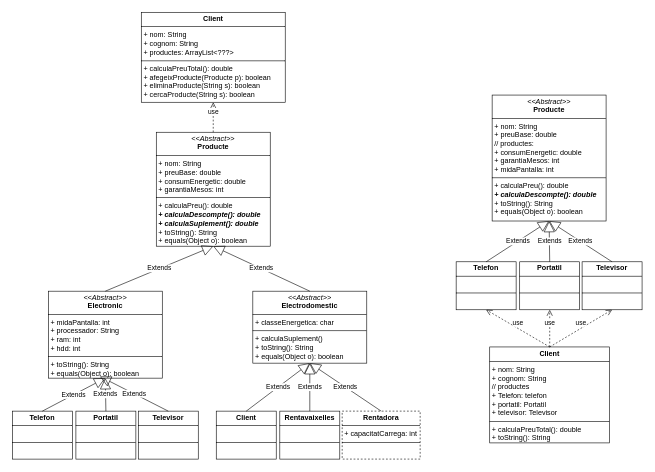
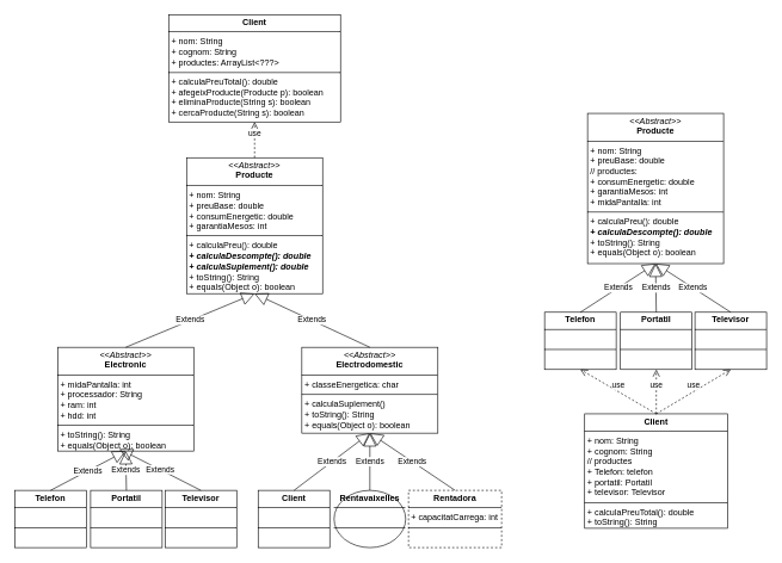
  <mxCell id="0" />
  <mxCell id="1" parent="0" />
  <mxCell id="2" value="&lt;p style=&quot;margin:0px;margin-top:4px;text-align:center;&quot;&gt;&lt;b&gt;Client&lt;/b&gt;&lt;/p&gt;&lt;hr size=&quot;1&quot; style=&quot;border-style:solid;&quot;&gt;&lt;p style=&quot;margin:0px;margin-left:4px;&quot;&gt;+ nom: String&lt;/p&gt;&lt;p style=&quot;margin:0px;margin-left:4px;&quot;&gt;+ cognom: String&lt;/p&gt;&lt;p style=&quot;margin:0px;margin-left:4px;&quot;&gt;+ productes: ArrayList&amp;lt;???&amp;gt;&lt;br&gt;&lt;/p&gt;&lt;hr size=&quot;1&quot; style=&quot;border-style:solid;&quot;&gt;&lt;p style=&quot;margin:0px;margin-left:4px;&quot;&gt;&lt;span style=&quot;background-color: transparent; color: light-dark(rgb(0, 0, 0), rgb(255, 255, 255));&quot;&gt;+ calculaPreuTotal(): double&lt;/span&gt;&lt;br&gt;&lt;/p&gt;&lt;p style=&quot;margin:0px;margin-left:4px;&quot;&gt;&lt;span style=&quot;background-color: transparent; color: light-dark(rgb(0, 0, 0), rgb(255, 255, 255));&quot;&gt;+ afegeixProducte(Producte p): boolean&lt;/span&gt;&lt;/p&gt;&lt;p style=&quot;margin:0px;margin-left:4px;&quot;&gt;+ eliminaProducte(String s): boolean&lt;/p&gt;&lt;p style=&quot;margin:0px;margin-left:4px;&quot;&gt;+ cercaProducte(String s): boolean&lt;/p&gt;" style="verticalAlign=top;align=left;overflow=fill;html=1;whiteSpace=wrap;" parent="1" vertex="1"><mxGeometry x="235" y="20" width="240" height="150" as="geometry" /></mxCell>
  <mxCell id="3" value="&lt;p style=&quot;margin:0px;margin-top:4px;text-align:center;&quot;&gt;&lt;b&gt;Telefon&lt;/b&gt;&lt;/p&gt;&lt;hr size=&quot;1&quot; style=&quot;border-style:solid;&quot;&gt;&lt;p style=&quot;margin:0px;margin-left:4px;&quot;&gt;&lt;br&gt;&lt;/p&gt;&lt;hr size=&quot;1&quot; style=&quot;border-style:solid;&quot;&gt;&lt;p style=&quot;margin:0px;margin-left:4px;&quot;&gt;&lt;br&gt;&lt;/p&gt;" style="verticalAlign=top;align=left;overflow=fill;html=1;whiteSpace=wrap;" parent="1" vertex="1"><mxGeometry x="20" y="685" width="100" height="80" as="geometry" /></mxCell>
  <mxCell id="4" value="&lt;p style=&quot;margin:0px;margin-top:4px;text-align:center;&quot;&gt;&lt;i&gt;&amp;lt;&amp;lt;Abstract&amp;gt;&amp;gt;&lt;/i&gt;&lt;br&gt;&lt;b&gt;Producte&lt;/b&gt;&lt;/p&gt;&lt;hr size=&quot;1&quot; style=&quot;border-style:solid;&quot;&gt;&lt;p style=&quot;margin:0px;margin-left:4px;&quot;&gt;+ nom: String&lt;br&gt;+ preuBase: double&lt;/p&gt;&lt;p style=&quot;margin:0px;margin-left:4px;&quot;&gt;+ consumEnergetic: double&lt;/p&gt;&lt;p style=&quot;margin:0px;margin-left:4px;&quot;&gt;+ garantiaMesos: int&lt;/p&gt;&lt;hr size=&quot;1&quot; style=&quot;border-style:solid;&quot;&gt;&lt;p style=&quot;margin:0px;margin-left:4px;&quot;&gt;+ calculaPreu(): double&lt;br&gt;&lt;/p&gt;&lt;p style=&quot;margin: 0px 0px 0px 4px;&quot;&gt;&lt;b&gt;&lt;i&gt;+ calculaDescompte(): double&lt;/i&gt;&lt;/b&gt;&lt;br&gt;&lt;/p&gt;&lt;div&gt;&lt;p style=&quot;margin: 0px 0px 0px 4px;&quot;&gt;&lt;b&gt;&lt;i&gt;+ calculaSuplement(): double&lt;/i&gt;&lt;/b&gt;&lt;br&gt;&lt;/p&gt;&lt;/div&gt;&lt;p style=&quot;margin:0px;margin-left:4px;&quot;&gt;+ toString(): String&lt;br&gt;+ equals(Object o): boolean&lt;/p&gt;" style="verticalAlign=top;align=left;overflow=fill;html=1;whiteSpace=wrap;" parent="1" vertex="1"><mxGeometry x="260" y="220" width="190" height="190" as="geometry" /></mxCell>
  <mxCell id="5" value="&lt;p style=&quot;margin:0px;margin-top:4px;text-align:center;&quot;&gt;&lt;i&gt;&amp;lt;&amp;lt;Abstract&amp;gt;&amp;gt;&lt;/i&gt;&lt;br&gt;&lt;b&gt;Electronic&lt;/b&gt;&lt;/p&gt;&lt;hr size=&quot;1&quot; style=&quot;border-style:solid;&quot;&gt;&lt;p style=&quot;margin:0px;margin-left:4px;&quot;&gt;+ midaPantalla: int&lt;br&gt;+ processador: String&lt;/p&gt;&lt;p style=&quot;margin:0px;margin-left:4px;&quot;&gt;+ ram: int&lt;/p&gt;&lt;p style=&quot;margin:0px;margin-left:4px;&quot;&gt;+ hdd: int&lt;/p&gt;&lt;hr size=&quot;1&quot; style=&quot;border-style:solid;&quot;&gt;&lt;p style=&quot;margin:0px;margin-left:4px;&quot;&gt;+ toString(): String&lt;br&gt;&lt;/p&gt;&lt;p style=&quot;margin:0px;margin-left:4px;&quot;&gt;+ equals(Object o): boolean&lt;/p&gt;" style="verticalAlign=top;align=left;overflow=fill;html=1;whiteSpace=wrap;" parent="1" vertex="1"><mxGeometry x="80" y="485" width="190" height="145" as="geometry" /></mxCell>
  <mxCell id="6" value="Extends" style="endArrow=block;endSize=16;endFill=0;html=1;rounded=0;exitX=0.5;exitY=0;exitDx=0;exitDy=0;entryX=0.5;entryY=1;entryDx=0;entryDy=0;" parent="1" source="5" target="4" edge="1"><mxGeometry width="160" relative="1" as="geometry"><mxPoint x="400" y="350" as="sourcePoint" /><mxPoint x="560" y="350" as="targetPoint" /></mxGeometry></mxCell>
  <mxCell id="7" value="&lt;p style=&quot;margin:0px;margin-top:4px;text-align:center;&quot;&gt;&lt;i&gt;&amp;lt;&amp;lt;Abstract&amp;gt;&amp;gt;&lt;/i&gt;&lt;br&gt;&lt;b&gt;Electrodomestic&lt;/b&gt;&lt;/p&gt;&lt;hr size=&quot;1&quot; style=&quot;border-style:solid;&quot;&gt;&lt;p style=&quot;margin:0px;margin-left:4px;&quot;&gt;+ classeEnergetica: char&lt;br&gt;&lt;/p&gt;&lt;hr size=&quot;1&quot; style=&quot;border-style:solid;&quot;&gt;&lt;p style=&quot;margin:0px;margin-left:4px;&quot;&gt;+ calculaSuplement()&lt;/p&gt;&lt;p style=&quot;margin:0px;margin-left:4px;&quot;&gt;+ toString(): String&lt;br&gt;+ equals(Object o): boolean&lt;/p&gt;" style="verticalAlign=top;align=left;overflow=fill;html=1;whiteSpace=wrap;" parent="1" vertex="1"><mxGeometry x="421" y="485" width="190" height="120" as="geometry" /></mxCell>
  <mxCell id="8" value="Extends" style="endArrow=block;endSize=16;endFill=0;html=1;rounded=0;exitX=0.5;exitY=0;exitDx=0;exitDy=0;entryX=0.5;entryY=1;entryDx=0;entryDy=0;" parent="1" source="7" target="4" edge="1"><mxGeometry width="160" relative="1" as="geometry"><mxPoint x="185" y="450" as="sourcePoint" /><mxPoint x="360" y="400" as="targetPoint" /></mxGeometry></mxCell>
  <mxCell id="9" value="&lt;p style=&quot;margin:0px;margin-top:4px;text-align:center;&quot;&gt;&lt;b&gt;Portatil&lt;/b&gt;&lt;/p&gt;&lt;hr size=&quot;1&quot; style=&quot;border-style:solid;&quot;&gt;&lt;p style=&quot;margin:0px;margin-left:4px;&quot;&gt;&lt;br&gt;&lt;/p&gt;&lt;hr size=&quot;1&quot; style=&quot;border-style:solid;&quot;&gt;&lt;p style=&quot;margin:0px;margin-left:4px;&quot;&gt;&lt;br&gt;&lt;/p&gt;" style="verticalAlign=top;align=left;overflow=fill;html=1;whiteSpace=wrap;" parent="1" vertex="1"><mxGeometry x="126" y="685" width="100" height="80" as="geometry" /></mxCell>
  <mxCell id="10" value="&lt;p style=&quot;margin:0px;margin-top:4px;text-align:center;&quot;&gt;&lt;b&gt;Televisor&lt;/b&gt;&lt;/p&gt;&lt;hr size=&quot;1&quot; style=&quot;border-style:solid;&quot;&gt;&lt;p style=&quot;margin:0px;margin-left:4px;&quot;&gt;&lt;br&gt;&lt;/p&gt;&lt;hr size=&quot;1&quot; style=&quot;border-style:solid;&quot;&gt;&lt;p style=&quot;margin:0px;margin-left:4px;&quot;&gt;&lt;br&gt;&lt;/p&gt;" style="verticalAlign=top;align=left;overflow=fill;html=1;whiteSpace=wrap;" parent="1" vertex="1"><mxGeometry x="230" y="685" width="100" height="80" as="geometry" /></mxCell>
  <mxCell id="11" value="&lt;p style=&quot;margin:0px;margin-top:4px;text-align:center;&quot;&gt;&lt;b&gt;Client&lt;/b&gt;&lt;/p&gt;&lt;hr size=&quot;1&quot; style=&quot;border-style:solid;&quot;&gt;&lt;p style=&quot;margin:0px;margin-left:4px;&quot;&gt;&lt;br&gt;&lt;/p&gt;&lt;hr size=&quot;1&quot; style=&quot;border-style:solid;&quot;&gt;&lt;p style=&quot;margin:0px;margin-left:4px;&quot;&gt;&lt;br&gt;&lt;/p&gt;" style="verticalAlign=top;align=left;overflow=fill;html=1;whiteSpace=wrap;" parent="1" vertex="1"><mxGeometry x="360" y="685" width="100" height="80" as="geometry" /></mxCell>
- <mxCell id="12" value="&lt;p style=&quot;margin:0px;margin-top:4px;text-align:center;&quot;&gt;&lt;b&gt;Rentavaixelles&lt;/b&gt;&lt;/p&gt;&lt;hr size=&quot;1&quot; style=&quot;border-style:solid;&quot;&gt;&lt;p style=&quot;margin:0px;margin-left:4px;&quot;&gt;&lt;br&gt;&lt;/p&gt;&lt;hr size=&quot;1&quot; style=&quot;border-style:solid;&quot;&gt;&lt;p style=&quot;margin:0px;margin-left:4px;&quot;&gt;&lt;br&gt;&lt;/p&gt;" style="verticalAlign=top;align=left;overflow=fill;html=1;whiteSpace=wrap;" parent="1" vertex="1"><mxGeometry x="466" y="685" width="100" height="80" as="geometry" /></mxCell>
+ <mxCell id="12" value="&lt;p style=&quot;margin:0px;margin-top:4px;text-align:center;&quot;&gt;&lt;b&gt;Rentavaixelles&lt;/b&gt;&lt;/p&gt;&lt;hr size=&quot;1&quot; style=&quot;border-style:solid;&quot;&gt;&lt;p style=&quot;margin:0px;margin-left:4px;&quot;&gt;&lt;br&gt;&lt;/p&gt;&lt;hr size=&quot;1&quot; style=&quot;border-style:solid;&quot;&gt;&lt;p style=&quot;margin:0px;margin-left:4px;&quot;&gt;&lt;br&gt;&lt;/p&gt;" style="ellipse;verticalAlign=top;align=left;overflow=fill;html=1;whiteSpace=wrap;" parent="1" vertex="1"><mxGeometry x="466" y="685" width="100" height="80" as="geometry" /></mxCell>
  <mxCell id="13" value="&lt;p style=&quot;margin:0px;margin-top:4px;text-align:center;&quot;&gt;&lt;b&gt;Rentadora&lt;/b&gt;&lt;/p&gt;&lt;hr size=&quot;1&quot; style=&quot;border-style:solid;&quot;&gt;&lt;p style=&quot;margin:0px;margin-left:4px;&quot;&gt;+ capacitatCarrega: int&lt;/p&gt;&lt;hr size=&quot;1&quot; style=&quot;border-style:solid;&quot;&gt;&lt;p style=&quot;margin:0px;margin-left:4px;&quot;&gt;&lt;br&gt;&lt;/p&gt;" style="verticalAlign=top;align=left;overflow=fill;html=1;whiteSpace=wrap;dashed=1;" parent="1" vertex="1"><mxGeometry x="570" y="685" width="130" height="80" as="geometry" /></mxCell>
  <mxCell id="14" value="Extends" style="endArrow=block;endSize=16;endFill=0;html=1;rounded=0;exitX=0.5;exitY=0;exitDx=0;exitDy=0;entryX=0.5;entryY=1;entryDx=0;entryDy=0;" parent="1" source="3" target="5" edge="1"><mxGeometry width="160" relative="1" as="geometry"><mxPoint x="70" y="695" as="sourcePoint" /><mxPoint x="200" y="645" as="targetPoint" /></mxGeometry></mxCell>
  <mxCell id="15" value="Extends" style="endArrow=block;endSize=16;endFill=0;html=1;rounded=0;exitX=0.5;exitY=0;exitDx=0;exitDy=0;entryX=0.5;entryY=1;entryDx=0;entryDy=0;" parent="1" source="9" target="5" edge="1"><mxGeometry width="160" relative="1" as="geometry"><mxPoint x="80" y="695" as="sourcePoint" /><mxPoint x="125" y="645" as="targetPoint" /></mxGeometry></mxCell>
  <mxCell id="16" value="Extends" style="endArrow=block;endSize=16;endFill=0;html=1;rounded=0;exitX=0.5;exitY=0;exitDx=0;exitDy=0;entryX=0.453;entryY=0.98;entryDx=0;entryDy=0;entryPerimeter=0;" parent="1" source="10" target="5" edge="1"><mxGeometry width="160" relative="1" as="geometry"><mxPoint x="287" y="675" as="sourcePoint" /><mxPoint x="226" y="625" as="targetPoint" /></mxGeometry></mxCell>
  <mxCell id="17" value="Extends" style="endArrow=block;endSize=16;endFill=0;html=1;rounded=0;exitX=0.5;exitY=0;exitDx=0;exitDy=0;entryX=0.5;entryY=1;entryDx=0;entryDy=0;" parent="1" source="12" target="7" edge="1"><mxGeometry width="160" relative="1" as="geometry"><mxPoint x="511" y="655" as="sourcePoint" /><mxPoint x="510" y="605" as="targetPoint" /></mxGeometry></mxCell>
  <mxCell id="18" value="Extends" style="endArrow=block;endSize=16;endFill=0;html=1;rounded=0;exitX=0.5;exitY=0;exitDx=0;exitDy=0;entryX=0.5;entryY=1;entryDx=0;entryDy=0;" parent="1" source="13" target="7" edge="1"><mxGeometry width="160" relative="1" as="geometry"><mxPoint x="591" y="695" as="sourcePoint" /><mxPoint x="520" y="615" as="targetPoint" /></mxGeometry></mxCell>
  <mxCell id="19" value="Extends" style="endArrow=block;endSize=16;endFill=0;html=1;rounded=0;exitX=0.5;exitY=0;exitDx=0;exitDy=0;entryX=0.5;entryY=1;entryDx=0;entryDy=0;" parent="1" source="11" target="7" edge="1"><mxGeometry width="160" relative="1" as="geometry"><mxPoint x="645" y="695" as="sourcePoint" /><mxPoint x="455" y="615" as="targetPoint" /></mxGeometry></mxCell>
  <mxCell id="20" value="use" style="html=1;verticalAlign=bottom;endArrow=open;dashed=1;endSize=8;curved=0;rounded=0;entryX=0.5;entryY=1;entryDx=0;entryDy=0;exitX=0.5;exitY=0;exitDx=0;exitDy=0;" parent="1" source="4" target="2" edge="1"><mxGeometry relative="1" as="geometry"><mxPoint x="460" y="220" as="sourcePoint" /><mxPoint x="380" y="220" as="targetPoint" /></mxGeometry></mxCell>
  <mxCell id="21" value="&lt;p style=&quot;margin:0px;margin-top:4px;text-align:center;&quot;&gt;&lt;i&gt;&amp;lt;&amp;lt;Abstract&amp;gt;&amp;gt;&lt;/i&gt;&lt;br&gt;&lt;b&gt;Producte&lt;/b&gt;&lt;/p&gt;&lt;hr size=&quot;1&quot; style=&quot;border-style:solid;&quot;&gt;&lt;p style=&quot;margin:0px;margin-left:4px;&quot;&gt;+ nom: String&lt;br&gt;+ preuBase: double&lt;/p&gt;&lt;p style=&quot;margin:0px;margin-left:4px;&quot;&gt;// productes:&lt;/p&gt;&lt;p style=&quot;margin:0px;margin-left:4px;&quot;&gt;+ consumEnergetic: double&lt;/p&gt;&lt;p style=&quot;margin:0px;margin-left:4px;&quot;&gt;+ garantiaMesos: int&lt;/p&gt;&lt;p style=&quot;margin:0px;margin-left:4px;&quot;&gt;+ midaPantalla: int&lt;/p&gt;&lt;hr size=&quot;1&quot; style=&quot;border-style:solid;&quot;&gt;&lt;p style=&quot;margin:0px;margin-left:4px;&quot;&gt;+ calculaPreu(): double&lt;br&gt;&lt;/p&gt;&lt;p style=&quot;margin: 0px 0px 0px 4px;&quot;&gt;&lt;b&gt;&lt;i&gt;+ calculaDescompte(): double&lt;/i&gt;&lt;/b&gt;&lt;br&gt;&lt;/p&gt;&lt;div&gt;&lt;p style=&quot;margin: 0px 0px 0px 4px;&quot;&gt;&lt;span style=&quot;background-color: transparent; color: light-dark(rgb(0, 0, 0), rgb(255, 255, 255));&quot;&gt;+ toString(): String&lt;/span&gt;&lt;br&gt;&lt;/p&gt;&lt;/div&gt;&lt;p style=&quot;margin:0px;margin-left:4px;&quot;&gt;+ equals(Object o): boolean&lt;/p&gt;" style="verticalAlign=top;align=left;overflow=fill;html=1;whiteSpace=wrap;" vertex="1" parent="1"><mxGeometry x="820" y="158" width="190" height="210" as="geometry" /></mxCell>
  <mxCell id="22" value="&lt;p style=&quot;margin:0px;margin-top:4px;text-align:center;&quot;&gt;&lt;b&gt;Telefon&lt;/b&gt;&lt;/p&gt;&lt;hr size=&quot;1&quot; style=&quot;border-style:solid;&quot;&gt;&lt;p style=&quot;margin:0px;margin-left:4px;&quot;&gt;&lt;br&gt;&lt;/p&gt;&lt;hr size=&quot;1&quot; style=&quot;border-style:solid;&quot;&gt;&lt;p style=&quot;margin:0px;margin-left:4px;&quot;&gt;&lt;br&gt;&lt;/p&gt;" style="verticalAlign=top;align=left;overflow=fill;html=1;whiteSpace=wrap;" vertex="1" parent="1"><mxGeometry x="760" y="436" width="100" height="80" as="geometry" /></mxCell>
  <mxCell id="23" value="&lt;p style=&quot;margin:0px;margin-top:4px;text-align:center;&quot;&gt;&lt;b&gt;Portatil&lt;/b&gt;&lt;/p&gt;&lt;hr size=&quot;1&quot; style=&quot;border-style:solid;&quot;&gt;&lt;p style=&quot;margin:0px;margin-left:4px;&quot;&gt;&lt;br&gt;&lt;/p&gt;&lt;hr size=&quot;1&quot; style=&quot;border-style:solid;&quot;&gt;&lt;p style=&quot;margin:0px;margin-left:4px;&quot;&gt;&lt;br&gt;&lt;/p&gt;" style="verticalAlign=top;align=left;overflow=fill;html=1;whiteSpace=wrap;" vertex="1" parent="1"><mxGeometry x="866" y="436" width="100" height="80" as="geometry" /></mxCell>
  <mxCell id="24" value="&lt;p style=&quot;margin:0px;margin-top:4px;text-align:center;&quot;&gt;&lt;b&gt;Televisor&lt;/b&gt;&lt;/p&gt;&lt;hr size=&quot;1&quot; style=&quot;border-style:solid;&quot;&gt;&lt;p style=&quot;margin:0px;margin-left:4px;&quot;&gt;&lt;br&gt;&lt;/p&gt;&lt;hr size=&quot;1&quot; style=&quot;border-style:solid;&quot;&gt;&lt;p style=&quot;margin:0px;margin-left:4px;&quot;&gt;&lt;br&gt;&lt;/p&gt;" style="verticalAlign=top;align=left;overflow=fill;html=1;whiteSpace=wrap;" vertex="1" parent="1"><mxGeometry x="970" y="436" width="100" height="80" as="geometry" /></mxCell>
  <mxCell id="25" value="Extends" style="endArrow=block;endSize=16;endFill=0;html=1;rounded=0;exitX=0.5;exitY=0;exitDx=0;exitDy=0;entryX=0.5;entryY=1;entryDx=0;entryDy=0;" edge="1" parent="1" source="22" target="21"><mxGeometry width="160" relative="1" as="geometry"><mxPoint x="810" y="446" as="sourcePoint" /><mxPoint x="915" y="381" as="targetPoint" /></mxGeometry></mxCell>
  <mxCell id="26" value="Extends" style="endArrow=block;endSize=16;endFill=0;html=1;rounded=0;exitX=0.5;exitY=0;exitDx=0;exitDy=0;entryX=0.5;entryY=1;entryDx=0;entryDy=0;" edge="1" parent="1" source="23" target="21"><mxGeometry width="160" relative="1" as="geometry"><mxPoint x="820" y="446" as="sourcePoint" /><mxPoint x="915" y="381" as="targetPoint" /></mxGeometry></mxCell>
  <mxCell id="27" value="Extends" style="endArrow=block;endSize=16;endFill=0;html=1;rounded=0;exitX=0.5;exitY=0;exitDx=0;exitDy=0;entryX=0.5;entryY=1;entryDx=0;entryDy=0;" edge="1" parent="1" source="24" target="21"><mxGeometry width="160" relative="1" as="geometry"><mxPoint x="1027" y="426" as="sourcePoint" /><mxPoint x="906" y="378" as="targetPoint" /></mxGeometry></mxCell>
  <mxCell id="28" value="&lt;p style=&quot;margin:0px;margin-top:4px;text-align:center;&quot;&gt;&lt;b&gt;Client&lt;/b&gt;&lt;/p&gt;&lt;hr size=&quot;1&quot; style=&quot;border-style:solid;&quot;&gt;&lt;p style=&quot;margin:0px;margin-left:4px;&quot;&gt;+ nom: String&lt;/p&gt;&lt;p style=&quot;margin:0px;margin-left:4px;&quot;&gt;+ cognom: String&lt;/p&gt;&lt;p style=&quot;margin:0px;margin-left:4px;&quot;&gt;// productes&lt;br&gt;&lt;/p&gt;&lt;p style=&quot;margin:0px;margin-left:4px;&quot;&gt;+ Telefon: telefon&lt;/p&gt;&lt;p style=&quot;margin:0px;margin-left:4px;&quot;&gt;+ portatil: Portatil&lt;/p&gt;&lt;p style=&quot;margin:0px;margin-left:4px;&quot;&gt;+ televisor: Televisor&lt;/p&gt;&lt;hr size=&quot;1&quot; style=&quot;border-style:solid;&quot;&gt;&lt;p style=&quot;margin:0px;margin-left:4px;&quot;&gt;&lt;span style=&quot;background-color: transparent; color: light-dark(rgb(0, 0, 0), rgb(255, 255, 255));&quot;&gt;+ calculaPreuTotal(): double&lt;/span&gt;&lt;/p&gt;&lt;p style=&quot;margin:0px;margin-left:4px;&quot;&gt;&lt;span style=&quot;background-color: transparent; color: light-dark(rgb(0, 0, 0), rgb(255, 255, 255));&quot;&gt;+ toString(): String&lt;/span&gt;&lt;/p&gt;" style="verticalAlign=top;align=left;overflow=fill;html=1;whiteSpace=wrap;" vertex="1" parent="1"><mxGeometry x="816" y="578" width="200" height="160" as="geometry" /></mxCell>
  <mxCell id="29" value="use" style="html=1;verticalAlign=bottom;endArrow=open;dashed=1;endSize=8;curved=0;rounded=0;entryX=0.5;entryY=1;entryDx=0;entryDy=0;exitX=0.5;exitY=0;exitDx=0;exitDy=0;" edge="1" parent="1" source="28" target="22"><mxGeometry relative="1" as="geometry"><mxPoint x="755" y="188" as="sourcePoint" /><mxPoint x="785" y="270" as="targetPoint" /></mxGeometry></mxCell>
  <mxCell id="30" value="use" style="html=1;verticalAlign=bottom;endArrow=open;dashed=1;endSize=8;curved=0;rounded=0;entryX=0.5;entryY=1;entryDx=0;entryDy=0;exitX=0.5;exitY=0;exitDx=0;exitDy=0;" edge="1" parent="1" source="28" target="23"><mxGeometry relative="1" as="geometry"><mxPoint x="930" y="588" as="sourcePoint" /><mxPoint x="820" y="526" as="targetPoint" /></mxGeometry></mxCell>
  <mxCell id="31" value="use" style="html=1;verticalAlign=bottom;endArrow=open;dashed=1;endSize=8;curved=0;rounded=0;entryX=0.5;entryY=1;entryDx=0;entryDy=0;exitX=0.5;exitY=0;exitDx=0;exitDy=0;" edge="1" parent="1" source="28" target="24"><mxGeometry relative="1" as="geometry"><mxPoint x="930" y="588" as="sourcePoint" /><mxPoint x="926" y="526" as="targetPoint" /></mxGeometry></mxCell>
